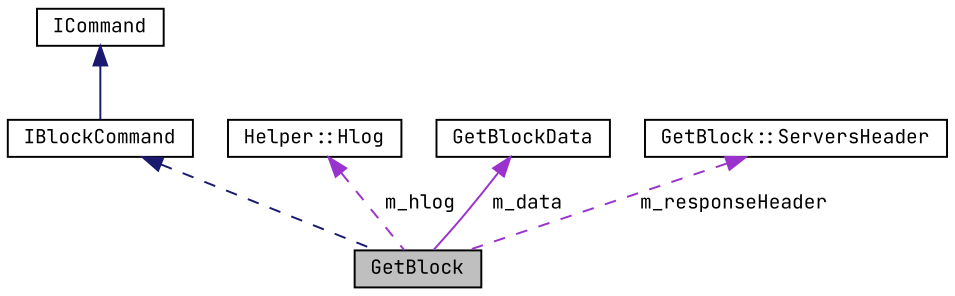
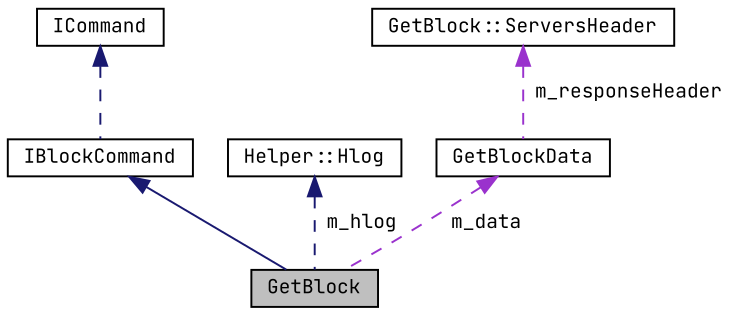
  digraph {
    fontname="JetBrains Mono"
    node [color=black fillcolor=white fontname="JetBrains Mono" fontsize=10 shape=record style=filled]
    edge [color=darkorchid3 dir=back fontname="JetBrains Mono" fontsize=10 labelfontname=Helvetica labelfontsize=10 style=dashed]
    n1 [fillcolor=grey75 fontcolor=black height=0.2 label=GetBlock width=0.4]
    n2 [height=0.2 label=IBlockCommand width=0.4]
    n3 [height=0.2 label=ICommand width=0.4]
    n4 [height=0.2 label="Helper::Hlog" width=0.4]
    n5 [height=0.2 label=GetBlockData width=0.4]
    n6 [height=0.2 label="GetBlock::ServersHeader" width=0.4]
-   n2 -> n1 [color=midnightblue]
-   n3 -> n2 [color=midnightblue style=solid]
-   n4 -> n1 [label=" m_hlog"]
-   n5 -> n1 [label=" m_data" style=solid]
-   n6 -> n1 [label=" m_responseHeader"]
+   n2 -> n1 [color=midnightblue style=solid]
+   n3 -> n2 [color=midnightblue]
+   n4 -> n1 [color=midnightblue label=" m_hlog"]
+   n5 -> n1 [label=" m_data"]
+   n6 -> n5 [label=" m_responseHeader"]
  }
